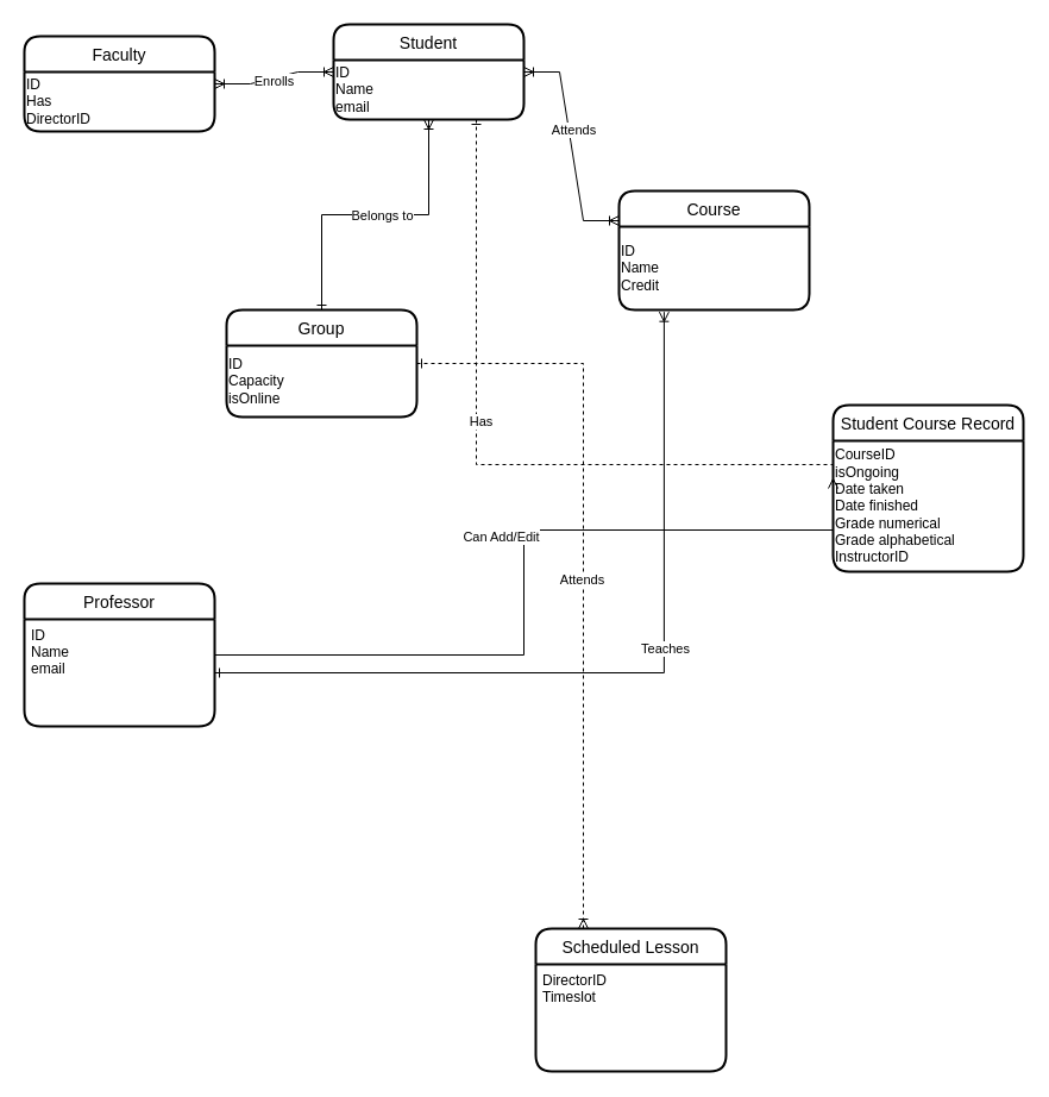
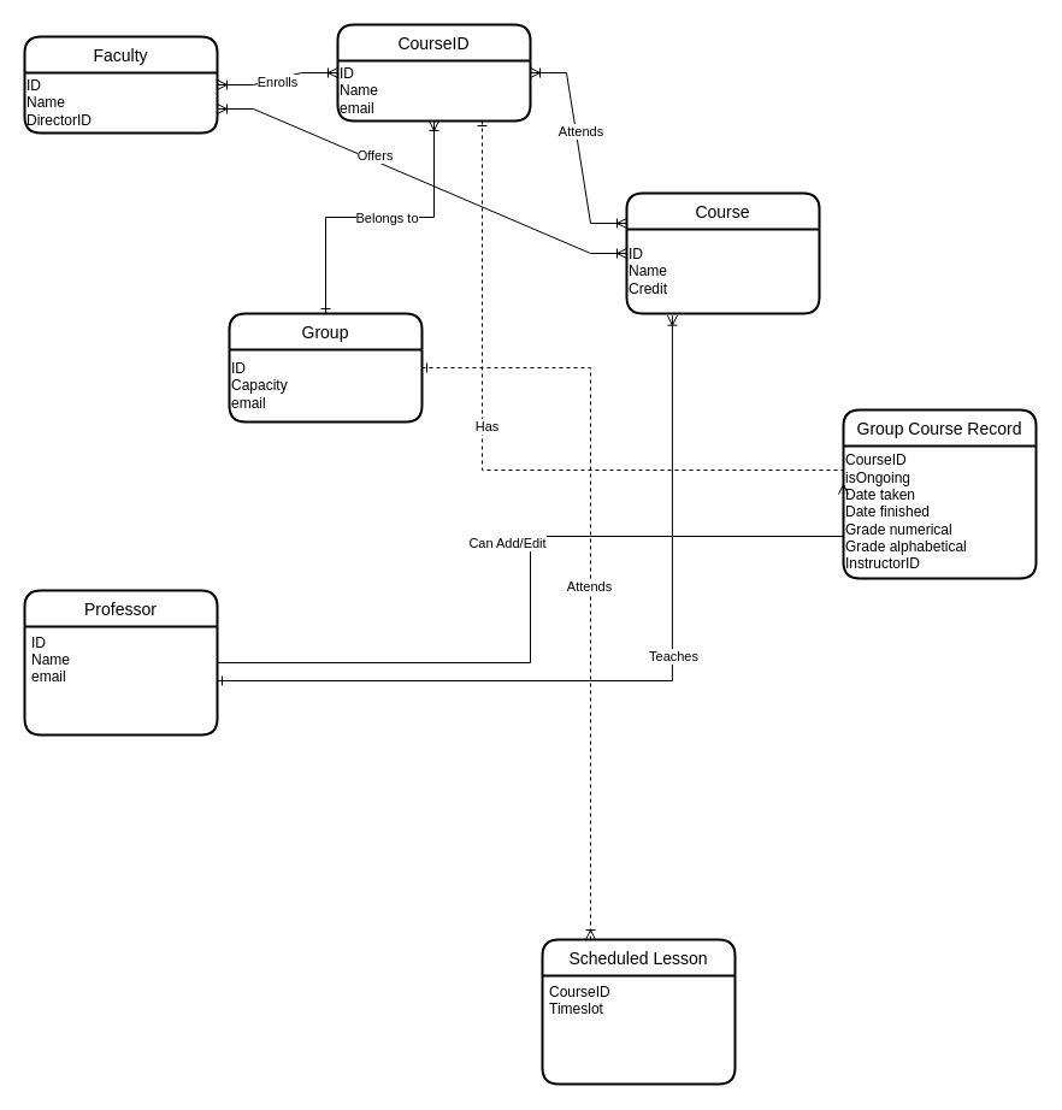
  <mxCell id="0" />
  <mxCell id="1" parent="0" />
  <mxCell id="2" value="Faculty" style="swimlane;childLayout=stackLayout;horizontal=1;startSize=30;horizontalStack=0;rounded=1;fontSize=14;fontStyle=0;strokeWidth=2;resizeParent=0;resizeLast=1;shadow=0;dashed=0;align=center;" vertex="1" parent="1"><mxGeometry x="20" y="30" width="160" height="80" as="geometry" /></mxCell>
- <mxCell id="3" value="ID&lt;br&gt;Has&lt;br&gt;DirectorID" style="text;html=1;align=left;verticalAlign=middle;resizable=0;points=[];autosize=1;strokeColor=none;fillColor=none;" vertex="1" parent="2"><mxGeometry y="30" width="160" height="50" as="geometry" /></mxCell>
+ <mxCell id="3" value="ID&lt;br&gt;Name&lt;br&gt;DirectorID" style="text;html=1;align=left;verticalAlign=middle;resizable=0;points=[];autosize=1;strokeColor=none;fillColor=none;" vertex="1" parent="2"><mxGeometry y="30" width="160" height="50" as="geometry" /></mxCell>
  <mxCell id="4" style="edgeStyle=elbowEdgeStyle;rounded=0;orthogonalLoop=1;jettySize=auto;html=1;entryX=0.5;entryY=0;entryDx=0;entryDy=0;elbow=vertical;startArrow=ERoneToMany;startFill=0;endArrow=ERone;endFill=0;" edge="1" parent="1" source="8" target="20"><mxGeometry relative="1" as="geometry" /></mxCell>
  <mxCell id="5" value="Belongs to" style="edgeLabel;html=1;align=center;verticalAlign=middle;resizable=0;points=[];" vertex="1" connectable="0" parent="4"><mxGeometry x="0.248" y="-4" relative="1" as="geometry"><mxPoint x="36" y="4" as="offset" /></mxGeometry></mxCell>
  <mxCell id="6" style="edgeStyle=orthogonalEdgeStyle;rounded=0;orthogonalLoop=1;jettySize=auto;elbow=vertical;html=1;exitX=0.75;exitY=1;exitDx=0;exitDy=0;startArrow=ERone;startFill=0;endArrow=ERmany;endFill=0;entryX=0;entryY=0.5;entryDx=0;entryDy=0;dashed=1;" edge="1" parent="1" source="8" target="22"><mxGeometry relative="1" as="geometry"><mxPoint x="400" y="390" as="targetPoint" /><Array as="points"><mxPoint x="400" y="390" /></Array></mxGeometry></mxCell>
  <mxCell id="7" value="Has" style="edgeLabel;html=1;align=center;verticalAlign=middle;resizable=0;points=[];" vertex="1" connectable="0" parent="6"><mxGeometry x="-0.172" y="3" relative="1" as="geometry"><mxPoint as="offset" /></mxGeometry></mxCell>
- <mxCell id="8" value="Student" style="swimlane;childLayout=stackLayout;horizontal=1;startSize=30;horizontalStack=0;rounded=1;fontSize=14;fontStyle=0;strokeWidth=2;resizeParent=0;resizeLast=1;shadow=0;dashed=0;align=center;" vertex="1" parent="1"><mxGeometry x="280" y="20" width="160" height="80" as="geometry" /></mxCell>
+ <mxCell id="8" value="CourseID" style="swimlane;childLayout=stackLayout;horizontal=1;startSize=30;horizontalStack=0;rounded=1;fontSize=14;fontStyle=0;strokeWidth=2;resizeParent=0;resizeLast=1;shadow=0;dashed=0;align=center;" vertex="1" parent="1"><mxGeometry x="280" y="20" width="160" height="80" as="geometry" /></mxCell>
  <mxCell id="9" value="ID&lt;br&gt;Name&lt;br&gt;email" style="text;html=1;align=left;verticalAlign=middle;resizable=0;points=[];autosize=1;strokeColor=none;fillColor=none;" vertex="1" parent="8"><mxGeometry y="30" width="160" height="50" as="geometry" /></mxCell>
  <mxCell id="10" value="" style="edgeStyle=entityRelationEdgeStyle;fontSize=12;html=1;endArrow=ERoneToMany;startArrow=ERoneToMany;rounded=0;entryX=0;entryY=0.5;entryDx=0;entryDy=0;exitX=1;exitY=0.5;exitDx=0;exitDy=0;" edge="1" parent="1" source="2" target="8"><mxGeometry width="100" height="100" relative="1" as="geometry"><mxPoint x="150" y="240" as="sourcePoint" /><mxPoint x="250" y="140" as="targetPoint" /></mxGeometry></mxCell>
  <mxCell id="11" value="Enrolls" style="edgeLabel;html=1;align=center;verticalAlign=middle;resizable=0;points=[];" vertex="1" connectable="0" parent="10"><mxGeometry x="-0.175" y="-2" relative="1" as="geometry"><mxPoint x="7" y="-2" as="offset" /></mxGeometry></mxCell>
  <mxCell id="12" value="Course" style="swimlane;childLayout=stackLayout;horizontal=1;startSize=30;horizontalStack=0;rounded=1;fontSize=14;fontStyle=0;strokeWidth=2;resizeParent=0;resizeLast=1;shadow=0;dashed=0;align=center;" vertex="1" parent="1"><mxGeometry x="520" y="160" width="160" height="100" as="geometry" /></mxCell>
  <mxCell id="13" value="ID&lt;br&gt;Name&lt;br&gt;Credit" style="text;html=1;align=left;verticalAlign=middle;resizable=0;points=[];autosize=1;strokeColor=none;fillColor=none;" vertex="1" parent="12"><mxGeometry y="30" width="160" height="70" as="geometry" /></mxCell>
+ <mxCell id="14" value="" style="edgeStyle=entityRelationEdgeStyle;fontSize=12;html=1;endArrow=ERoneToMany;rounded=0;exitX=1;exitY=0.75;exitDx=0;exitDy=0;entryX=0;entryY=0.5;entryDx=0;entryDy=0;startArrow=ERoneToMany;startFill=0;" edge="1" parent="1" source="2" target="12"><mxGeometry width="100" height="100" relative="1" as="geometry"><mxPoint x="150" y="300" as="sourcePoint" /><mxPoint x="250" y="200" as="targetPoint" /></mxGeometry></mxCell>
+ <mxCell id="15" value="Offers&lt;br&gt;" style="edgeLabel;html=1;align=center;verticalAlign=middle;resizable=0;points=[];" vertex="1" connectable="0" parent="14"><mxGeometry x="-0.244" y="4" relative="1" as="geometry"><mxPoint as="offset" /></mxGeometry></mxCell>
  <mxCell id="16" value="" style="edgeStyle=entityRelationEdgeStyle;fontSize=12;html=1;endArrow=ERoneToMany;startArrow=ERoneToMany;rounded=0;entryX=1;entryY=0.5;entryDx=0;entryDy=0;exitX=0;exitY=0.25;exitDx=0;exitDy=0;" edge="1" parent="1" source="12" target="8"><mxGeometry width="100" height="100" relative="1" as="geometry"><mxPoint x="320" y="480" as="sourcePoint" /><mxPoint x="420" y="380" as="targetPoint" /></mxGeometry></mxCell>
  <mxCell id="17" value="Attends" style="edgeLabel;html=1;align=center;verticalAlign=middle;resizable=0;points=[];" vertex="1" connectable="0" parent="16"><mxGeometry x="0.143" y="-4" relative="1" as="geometry"><mxPoint as="offset" /></mxGeometry></mxCell>
  <mxCell id="18" style="edgeStyle=orthogonalEdgeStyle;rounded=0;orthogonalLoop=1;jettySize=auto;html=1;entryX=0.25;entryY=0;entryDx=0;entryDy=0;startArrow=ERone;startFill=0;endArrow=ERoneToMany;endFill=0;elbow=vertical;dashed=1;" edge="1" parent="1" source="20" target="28"><mxGeometry relative="1" as="geometry" /></mxCell>
  <mxCell id="19" value="Attends" style="edgeLabel;html=1;align=center;verticalAlign=middle;resizable=0;points=[];" vertex="1" connectable="0" parent="18"><mxGeometry x="0.043" y="-2" relative="1" as="geometry"><mxPoint as="offset" /></mxGeometry></mxCell>
  <mxCell id="20" value="Group" style="swimlane;childLayout=stackLayout;horizontal=1;startSize=30;horizontalStack=0;rounded=1;fontSize=14;fontStyle=0;strokeWidth=2;resizeParent=0;resizeLast=1;shadow=0;dashed=0;align=center;" vertex="1" parent="1"><mxGeometry x="190" y="260" width="160" height="90" as="geometry" /></mxCell>
- <mxCell id="21" value="&lt;div style=&quot;&quot;&gt;&lt;span&gt;ID&lt;/span&gt;&lt;/div&gt;Capacity&lt;br&gt;isOnline" style="text;html=1;align=left;verticalAlign=middle;resizable=0;points=[];autosize=1;strokeColor=none;fillColor=none;" vertex="1" parent="20"><mxGeometry y="30" width="160" height="60" as="geometry" /></mxCell>
- <mxCell id="22" value="Student Course Record" style="swimlane;childLayout=stackLayout;horizontal=1;startSize=30;horizontalStack=0;rounded=1;fontSize=14;fontStyle=0;strokeWidth=2;resizeParent=0;resizeLast=1;shadow=0;dashed=0;align=center;" vertex="1" parent="1"><mxGeometry x="700" y="340" width="160" height="140" as="geometry" /></mxCell>
+ <mxCell id="21" value="&lt;div style=&quot;&quot;&gt;&lt;span&gt;ID&lt;/span&gt;&lt;/div&gt;Capacity&lt;br&gt;email" style="text;html=1;align=left;verticalAlign=middle;resizable=0;points=[];autosize=1;strokeColor=none;fillColor=none;" vertex="1" parent="20"><mxGeometry y="30" width="160" height="60" as="geometry" /></mxCell>
+ <mxCell id="22" value="Group Course Record" style="swimlane;childLayout=stackLayout;horizontal=1;startSize=30;horizontalStack=0;rounded=1;fontSize=14;fontStyle=0;strokeWidth=2;resizeParent=0;resizeLast=1;shadow=0;dashed=0;align=center;" vertex="1" parent="1"><mxGeometry x="700" y="340" width="160" height="140" as="geometry" /></mxCell>
  <mxCell id="23" value="CourseID&lt;br&gt;isOngoing&lt;br&gt;Date taken&lt;br&gt;Date finished&lt;br&gt;Grade numerical&lt;br&gt;Grade alphabetical&lt;br&gt;InstructorID" style="text;html=1;align=left;verticalAlign=middle;resizable=0;points=[];autosize=1;strokeColor=none;fillColor=none;" vertex="1" parent="22"><mxGeometry y="30" width="160" height="110" as="geometry" /></mxCell>
  <mxCell id="24" style="edgeStyle=orthogonalEdgeStyle;rounded=0;orthogonalLoop=1;jettySize=auto;html=1;entryX=0;entryY=0.75;entryDx=0;entryDy=0;startArrow=none;startFill=0;endArrow=none;endFill=0;elbow=vertical;" edge="1" parent="1" source="26" target="22"><mxGeometry relative="1" as="geometry" /></mxCell>
  <mxCell id="25" value="Can Add/Edit" style="edgeLabel;html=1;align=center;verticalAlign=middle;resizable=0;points=[];" vertex="1" connectable="0" parent="24"><mxGeometry x="0.191" y="1" relative="1" as="geometry"><mxPoint x="-27" y="6" as="offset" /></mxGeometry></mxCell>
  <mxCell id="26" value="Professor" style="swimlane;childLayout=stackLayout;horizontal=1;startSize=30;horizontalStack=0;rounded=1;fontSize=14;fontStyle=0;strokeWidth=2;resizeParent=0;resizeLast=1;shadow=0;dashed=0;align=center;" vertex="1" parent="1"><mxGeometry x="20" y="490" width="160" height="120" as="geometry" /></mxCell>
  <mxCell id="27" value="ID&#10;Name&#10;email&#10;" style="align=left;strokeColor=none;fillColor=none;spacingLeft=4;fontSize=12;verticalAlign=top;resizable=0;rotatable=0;part=1;" vertex="1" parent="26"><mxGeometry y="30" width="160" height="90" as="geometry" /></mxCell>
  <mxCell id="28" value="Scheduled Lesson" style="swimlane;childLayout=stackLayout;horizontal=1;startSize=30;horizontalStack=0;rounded=1;fontSize=14;fontStyle=0;strokeWidth=2;resizeParent=0;resizeLast=1;shadow=0;dashed=0;align=center;" vertex="1" parent="1"><mxGeometry x="450" y="780" width="160" height="120" as="geometry" /></mxCell>
- <mxCell id="29" value="DirectorID&#10;Timeslot" style="align=left;strokeColor=none;fillColor=none;spacingLeft=4;fontSize=12;verticalAlign=top;resizable=0;rotatable=0;part=1;" vertex="1" parent="28"><mxGeometry y="30" width="160" height="90" as="geometry" /></mxCell>
+ <mxCell id="29" value="CourseID&#10;Timeslot" style="align=left;strokeColor=none;fillColor=none;spacingLeft=4;fontSize=12;verticalAlign=top;resizable=0;rotatable=0;part=1;" vertex="1" parent="28"><mxGeometry y="30" width="160" height="90" as="geometry" /></mxCell>
  <mxCell id="30" style="edgeStyle=orthogonalEdgeStyle;rounded=0;orthogonalLoop=1;jettySize=auto;html=1;entryX=0.237;entryY=1.024;entryDx=0;entryDy=0;entryPerimeter=0;startArrow=ERone;startFill=0;endArrow=ERoneToMany;endFill=0;elbow=vertical;" edge="1" parent="1" source="27" target="13"><mxGeometry relative="1" as="geometry" /></mxCell>
  <mxCell id="31" value="Teaches" style="edgeLabel;html=1;align=center;verticalAlign=middle;resizable=0;points=[];" vertex="1" connectable="0" parent="30"><mxGeometry x="0.168" y="-1" relative="1" as="geometry"><mxPoint as="offset" /></mxGeometry></mxCell>
